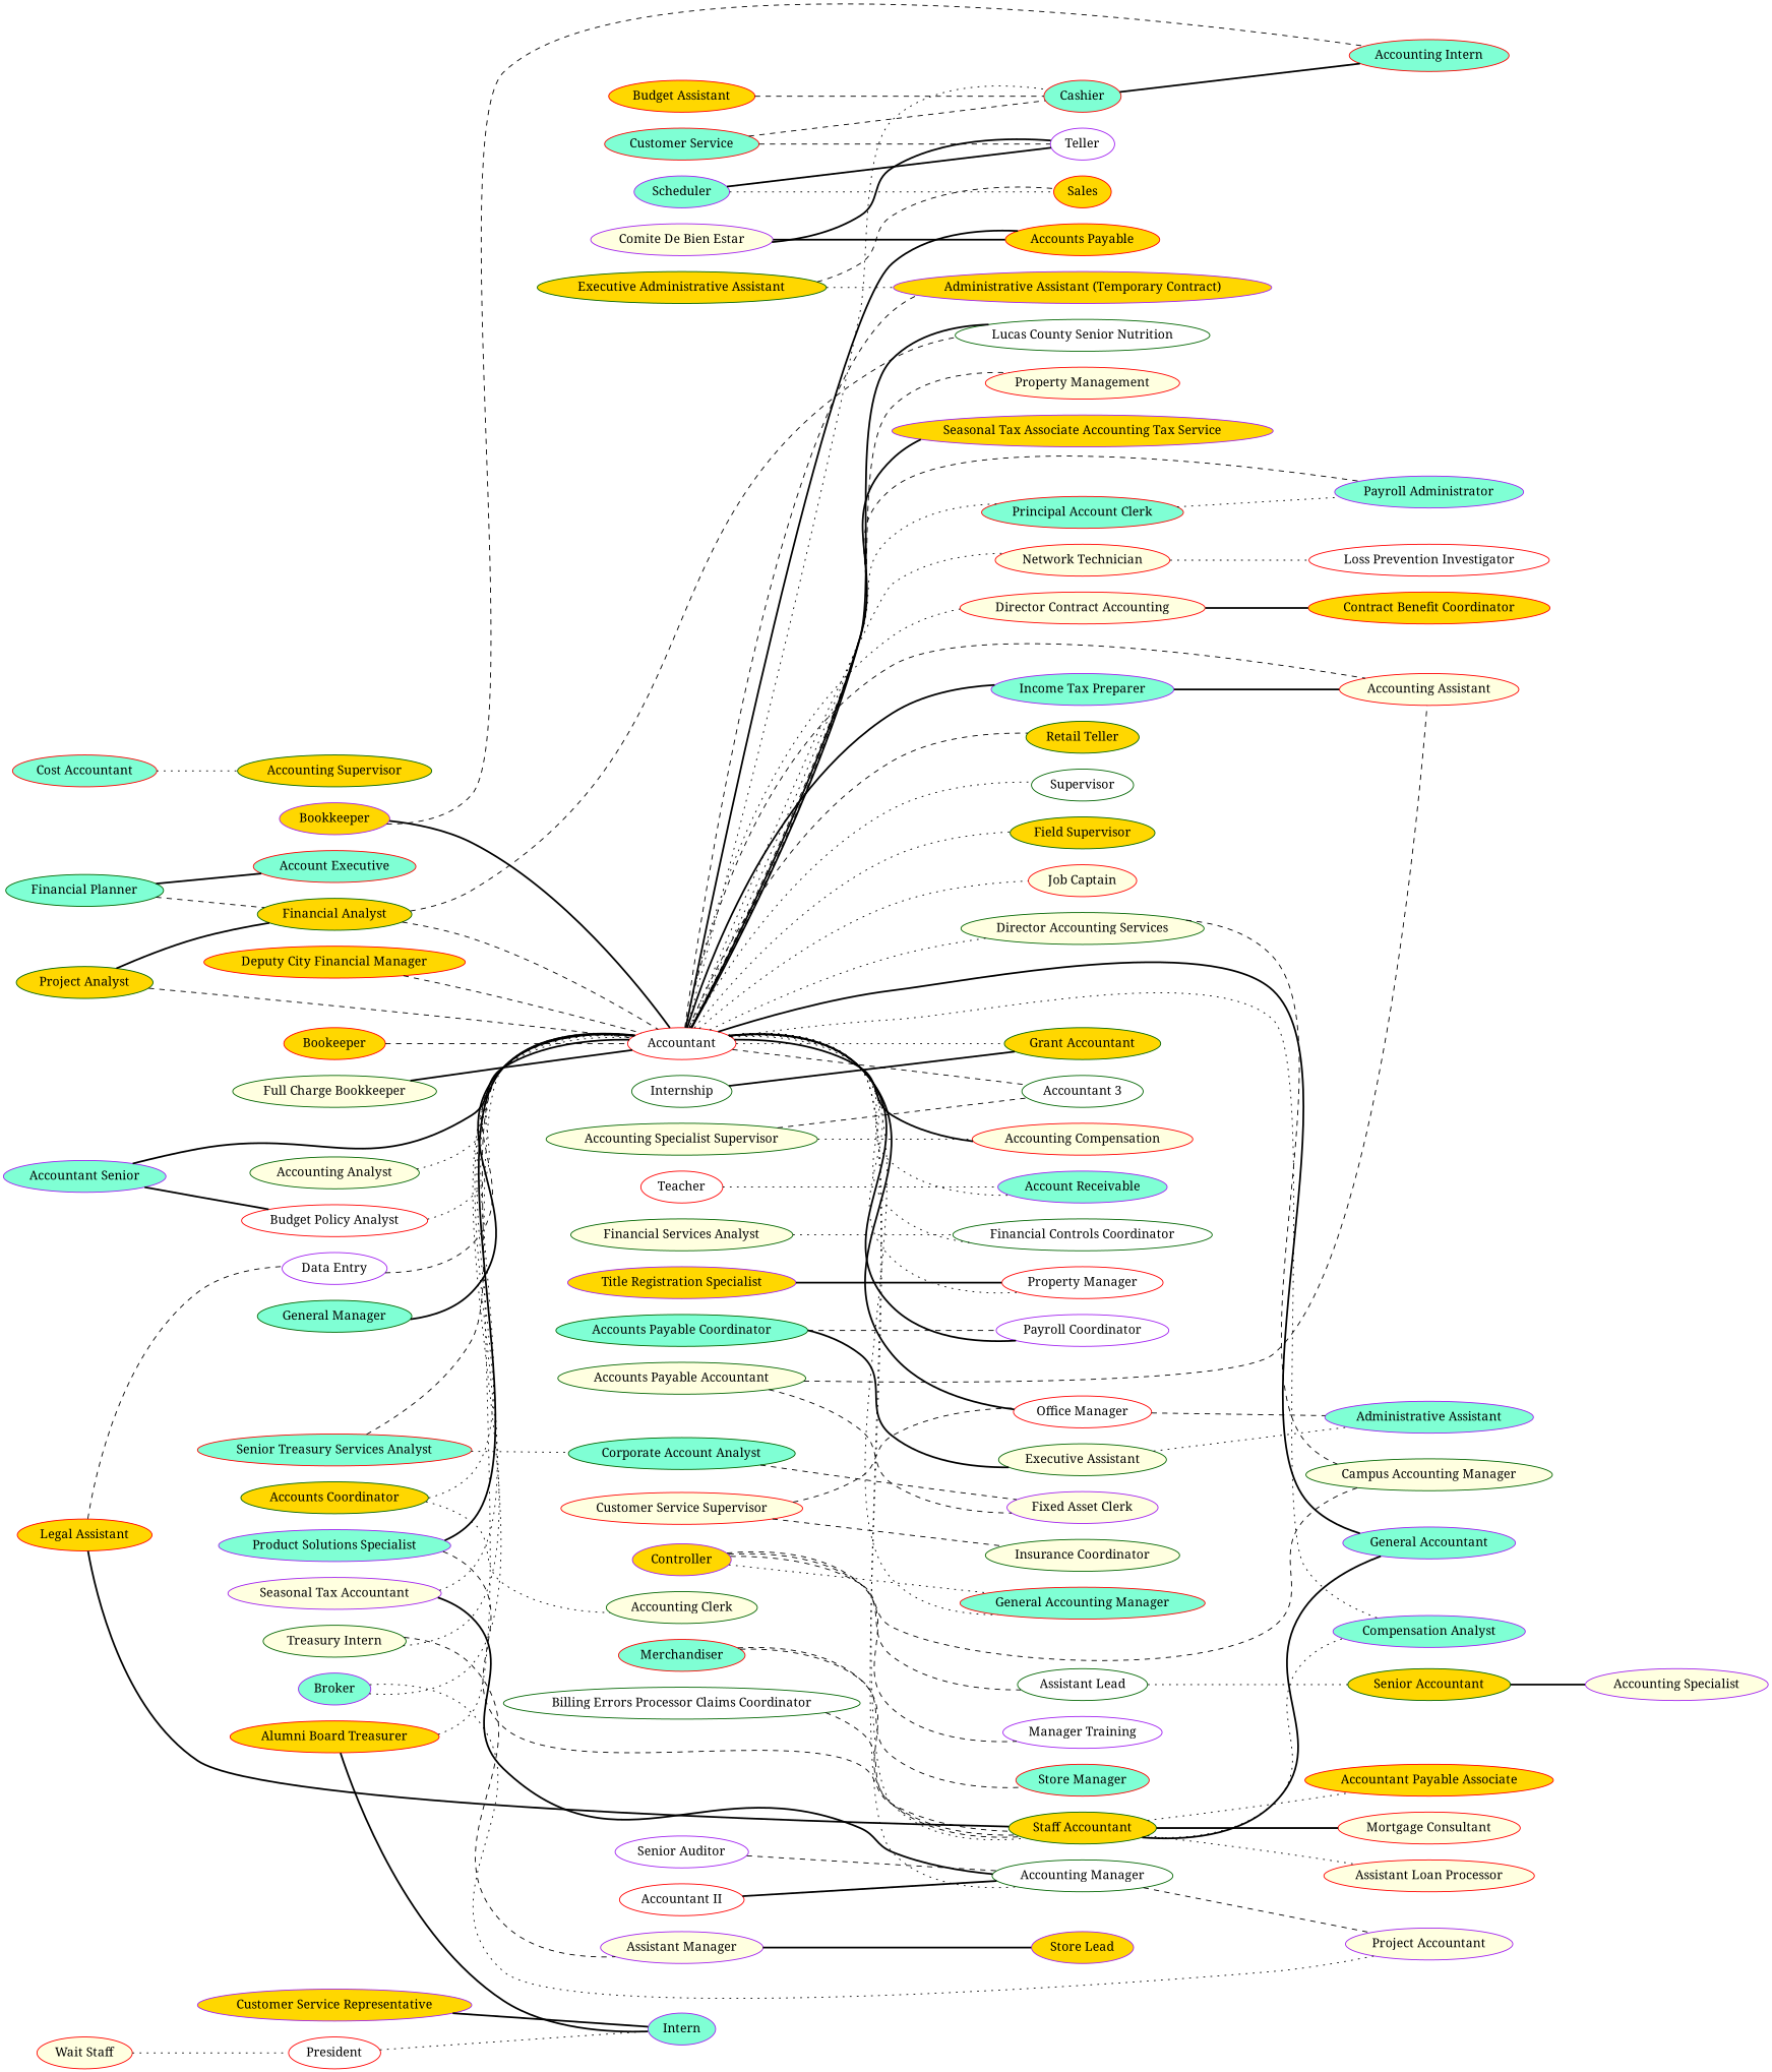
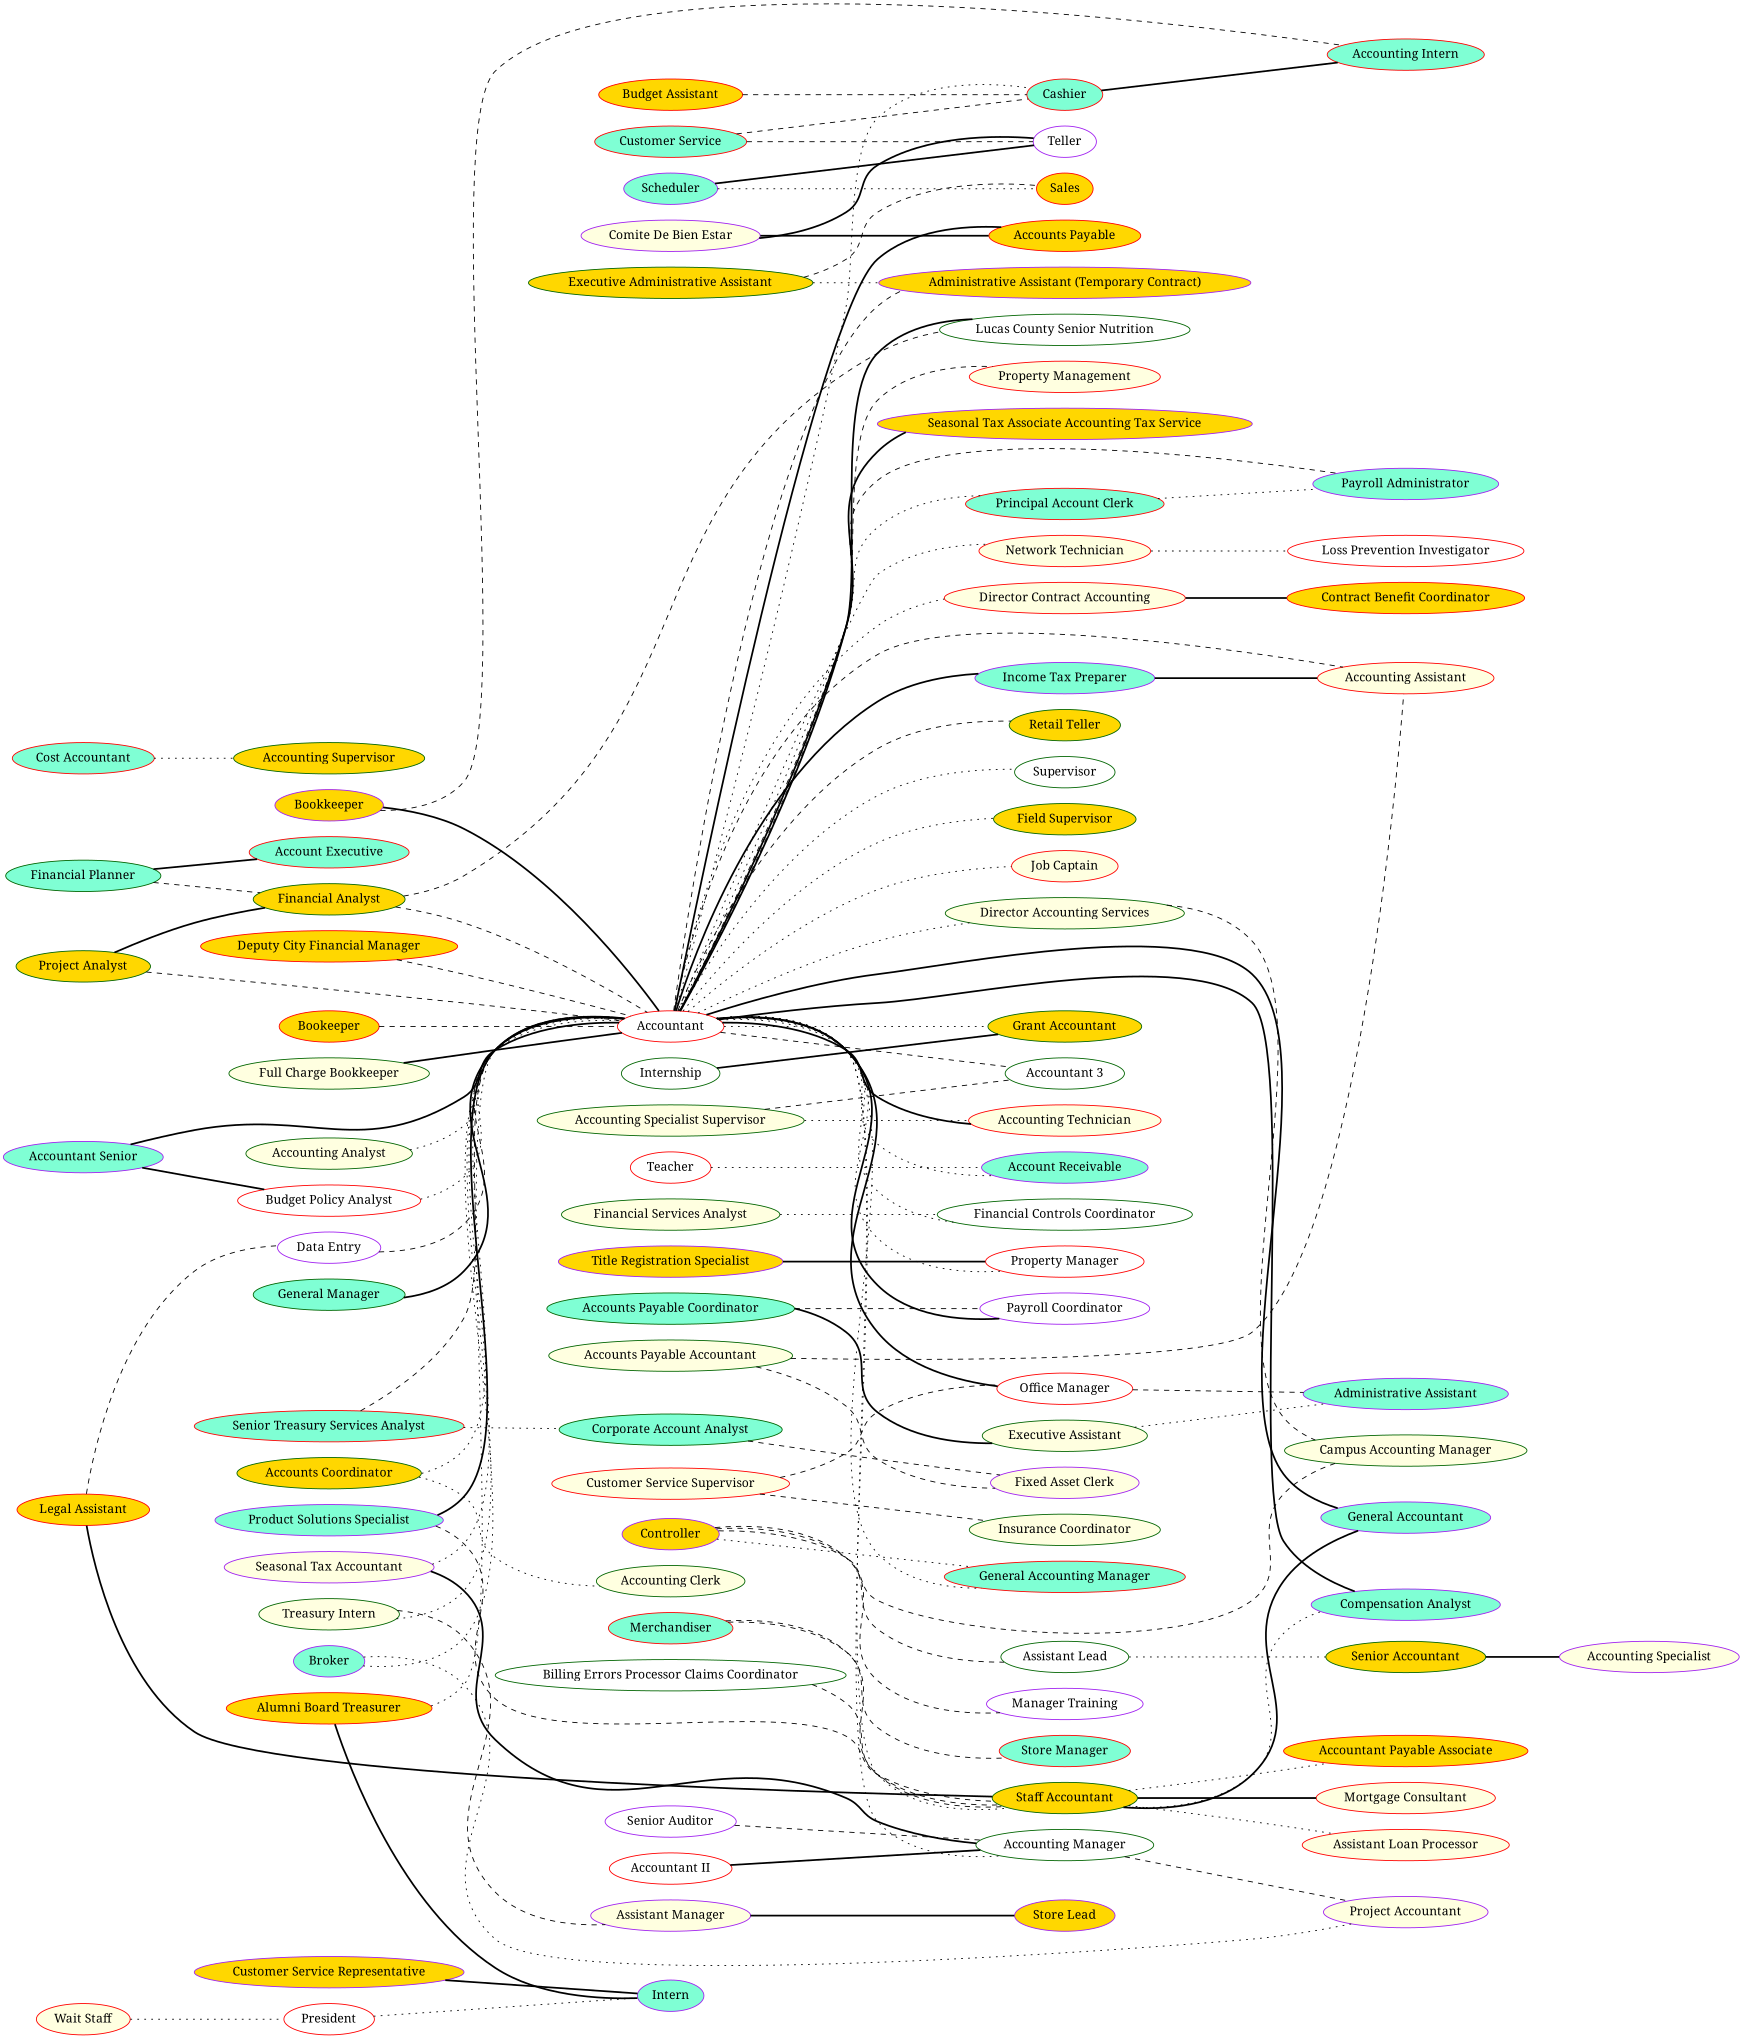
  strict graph {
    fontname="Noto Serif"
    rankdir=LR
    node [color=red fillcolor=lightyellow fontname="Noto Serif" style=filled]
    edge [fontname="Noto Serif" style=dotted weight=1]
    "Financial Planner" [color=darkgreen fillcolor=aquamarine]
    "Financial Analyst" [color=darkgreen fillcolor=gold]
    "Account Executive" [fillcolor=aquamarine]
    Accountant [fillcolor=white]
    "Lucas County Senior Nutrition" [color=darkgreen fillcolor=white]
    "Administrative Assistant (Temporary Contract)" [color=purple fillcolor=gold]
    "Staff Accountant" [color=darkgreen fillcolor=gold]
    "Grant Accountant" [color=darkgreen fillcolor=gold]
    "Accountant 3" [color=darkgreen fillcolor=white]
-   "Accounting Technician" [label="Accounting Compensation"]
+   "Accounting Technician"
    "Payroll Coordinator" [color=purple fillcolor=white]
    "Accounting Manager" [color=darkgreen fillcolor=white]
    "Account Receivable" [color=purple fillcolor=aquamarine]
    "Office Manager" [fillcolor=white]
    "Director Accounting Services" [color=darkgreen]
    "Principal Account Clerk" [fillcolor=aquamarine]
    "Income Tax Preparer" [color=purple fillcolor=aquamarine]
    "General Accountant" [color=purple fillcolor=aquamarine]
    "General Accounting Manager" [fillcolor=aquamarine]
    "Retail Teller" [color=darkgreen fillcolor=gold]
    "Accounts Payable" [fillcolor=gold]
    Cashier [fillcolor=aquamarine]
    Supervisor [color=darkgreen fillcolor=white]
    "Payroll Administrator" [color=purple fillcolor=aquamarine]
    "Field Supervisor" [color=darkgreen fillcolor=gold]
    "Accounting Assistant"
    "Job Captain"
    "Financial Controls Coordinator" [color=darkgreen fillcolor=white]
    "Compensation Analyst" [color=purple fillcolor=aquamarine]
    "Property Management"
    "Seasonal Tax Associate Accounting Tax Service" [color=purple fillcolor=gold]
    "Property Manager" [fillcolor=white]
    "Network Technician"
    "Director Contract Accounting"
    "Executive Administrative Assistant" [color=darkgreen fillcolor=gold]
    Sales [fillcolor=gold]
    "Senior Treasury Services Analyst" [fillcolor=aquamarine]
    "Corporate Account Analyst" [color=darkgreen fillcolor=aquamarine]
    "Fixed Asset Clerk" [color=purple]
    "Accountant Payable Associate" [fillcolor=gold]
    "Mortgage Consultant"
    "Assistant Loan Processor"
    "Project Accountant" [color=purple]
    "Administrative Assistant" [color=purple fillcolor=aquamarine]
    "Campus Accounting Manager" [color=darkgreen]
    "Budget Assistant" [fillcolor=gold]
    "Accounting Intern" [fillcolor=aquamarine]
    "Loss Prevention Investigator" [fillcolor=white]
    "Contract Benefit Coordinator" [fillcolor=gold]
    "Accountant Senior" [color=purple fillcolor=aquamarine]
    "Budget Policy Analyst" [fillcolor=white]
    "General Manager" [color=darkgreen fillcolor=aquamarine]
    "Billing Errors Processor Claims Coordinator" [color=darkgreen fillcolor=white]
    "Cost Accountant" [fillcolor=aquamarine]
    "Accounting Supervisor" [color=darkgreen fillcolor=gold]
    "Deputy City Financial Manager" [fillcolor=gold]
    Internship [color=darkgreen fillcolor=white]
    Broker [color=purple fillcolor=aquamarine]
    Scheduler [color=purple fillcolor=aquamarine]
    Teller [color=purple fillcolor=white]
    "Accounting Specialist Supervisor" [color=darkgreen]
    "Accounts Coordinator" [color=darkgreen fillcolor=gold]
    "Accounting Clerk" [color=darkgreen]
    "Alumni Board Treasurer" [fillcolor=gold]
    Intern [color=purple fillcolor=aquamarine]
    "Project Analyst" [color=darkgreen fillcolor=gold]
    "Accounts Payable Coordinator" [color=darkgreen fillcolor=aquamarine]
    "Executive Assistant" [color=darkgreen]
    Bookkeeper [color=purple fillcolor=gold]
    "Accountant II" [fillcolor=white]
    "Product Solutions Specialist" [color=purple fillcolor=aquamarine]
    "Treasury Intern" [color=darkgreen]
    "Assistant Manager" [color=purple]
    "Store Lead" [color=purple fillcolor=gold]
    Teacher [fillcolor=white]
    Bookeeper [fillcolor=gold]
    "Full Charge Bookkeeper" [color=darkgreen]
    "Legal Assistant" [fillcolor=gold]
    "Data Entry" [color=purple fillcolor=white]
    "Customer Service Supervisor"
    "Insurance Coordinator" [color=darkgreen]
    "Accounting Analyst" [color=darkgreen]
    "Seasonal Tax Accountant" [color=purple]
    "Title Registration Specialist" [color=purple fillcolor=gold]
    Merchandiser [fillcolor=aquamarine]
    "Store Manager" [fillcolor=aquamarine]
    "Senior Auditor" [color=purple fillcolor=white]
    Controller [color=purple fillcolor=gold]
    n89 [color=darkgreen fillcolor=white label="Assistant Lead"]
    "Manager Training" [color=purple fillcolor=white]
    "Senior Accountant" [color=darkgreen fillcolor=gold]
    "Accounting Specialist" [color=purple]
    "Customer Service Representative" [color=purple fillcolor=gold]
    "Customer Service" [fillcolor=aquamarine]
    "Financial Services Analyst" [color=darkgreen]
    "Wait Staff"
    President [fillcolor=white]
    "Accounts Payable Accountant" [color=darkgreen]
    "Comite De Bien Estar" [color=purple]
    "Financial Planner" -- "Financial Analyst" [style=dashed]
    "Financial Planner" -- "Account Executive" [style=bold]
    "Financial Analyst" -- Accountant [style=dashed weight=2]
    "Financial Analyst" -- "Lucas County Senior Nutrition" [style=dashed]
    Accountant -- "Lucas County Senior Nutrition" [style=bold]
    Accountant -- "Administrative Assistant (Temporary Contract)" [style=dashed]
    Accountant -- "Staff Accountant" [weight=2]
    Accountant -- "Grant Accountant"
    Accountant -- "Accountant 3" [style=dashed]
    Accountant -- "Accounting Technician" [style=bold]
    Accountant -- "Payroll Coordinator" [style=bold]
    Accountant -- "Accounting Manager" [weight=2]
    Accountant -- "Account Receivable"
    Accountant -- "Office Manager" [style=bold weight=2]
    Accountant -- "Director Accounting Services"
    Accountant -- "Principal Account Clerk"
    Accountant -- "Income Tax Preparer" [style=bold]
    Accountant -- "General Accountant" [style=bold]
    Accountant -- "General Accounting Manager"
    Accountant -- "Retail Teller" [style=dashed]
    Accountant -- "Accounts Payable" [style=bold]
    Accountant -- Cashier
    Accountant -- Supervisor
    Accountant -- "Payroll Administrator" [style=dashed]
    Accountant -- "Field Supervisor"
    Accountant -- "Accounting Assistant" [style=dashed]
    Accountant -- "Job Captain"
    Accountant -- "Financial Controls Coordinator"
-   Accountant -- "Compensation Analyst"
+   Accountant -- "Compensation Analyst" [style=bold]
    Accountant -- "Property Management" [style=dashed]
    Accountant -- "Seasonal Tax Associate Accounting Tax Service" [style=bold]
    Accountant -- "Property Manager"
    Accountant -- "Network Technician"
    Accountant -- "Director Contract Accounting" [weight=2]
    "Staff Accountant" -- "General Accountant" [style=bold]
    "Staff Accountant" -- "Compensation Analyst"
    "Staff Accountant" -- "Accountant Payable Associate"
    "Staff Accountant" -- "Mortgage Consultant" [style=bold]
    "Staff Accountant" -- "Assistant Loan Processor"
    "Accounting Manager" -- "Project Accountant" [style=dashed weight=2]
    "Office Manager" -- "Administrative Assistant" [style=dashed]
    "Director Accounting Services" -- "Campus Accounting Manager" [style=dashed]
    "Principal Account Clerk" -- "Payroll Administrator"
    "Income Tax Preparer" -- "Accounting Assistant" [style=bold]
    Cashier -- "Accounting Intern" [style=bold]
    "Network Technician" -- "Loss Prevention Investigator"
    "Director Contract Accounting" -- "Contract Benefit Coordinator" [style=bold weight=2]
    "Executive Administrative Assistant" -- "Administrative Assistant (Temporary Contract)"
    "Executive Administrative Assistant" -- Sales [style=dashed]
    "Senior Treasury Services Analyst" -- Accountant [style=dashed]
    "Senior Treasury Services Analyst" -- "Corporate Account Analyst"
    "Corporate Account Analyst" -- "Fixed Asset Clerk" [style=dashed]
    "Budget Assistant" -- Cashier [style=dashed]
    "Accountant Senior" -- Accountant [style=bold]
    "Accountant Senior" -- "Budget Policy Analyst" [style=bold]
    "Budget Policy Analyst" -- Accountant
    "General Manager" -- Accountant [style=bold]
    "Billing Errors Processor Claims Coordinator" -- "Staff Accountant" [style=dashed]
    "Cost Accountant" -- "Accounting Supervisor"
    "Deputy City Financial Manager" -- Accountant [style=dashed]
    Internship -- "Grant Accountant" [style=bold]
    Broker -- Accountant [weight=2]
    Broker -- "Project Accountant" [weight=2]
    Scheduler -- Sales
    Scheduler -- Teller [style=bold]
    "Accounting Specialist Supervisor" -- "Accountant 3" [style=dashed]
    "Accounting Specialist Supervisor" -- "Accounting Technician"
    "Accounts Coordinator" -- Accountant
    "Accounts Coordinator" -- "Accounting Clerk"
    "Alumni Board Treasurer" -- Accountant
    "Alumni Board Treasurer" -- Intern [style=bold]
    "Project Analyst" -- "Financial Analyst" [style=bold]
    "Project Analyst" -- Accountant [style=dashed]
    "Accounts Payable Coordinator" -- "Payroll Coordinator" [style=dashed]
    "Accounts Payable Coordinator" -- "Executive Assistant" [style=bold]
    "Executive Assistant" -- "Administrative Assistant"
    Bookkeeper -- Accountant [style=bold weight=3]
    Bookkeeper -- "Accounting Intern" [style=dashed weight=2]
    "Accountant II" -- "Accounting Manager" [style=bold weight=2]
    "Product Solutions Specialist" -- Accountant [style=bold]
    "Product Solutions Specialist" -- "Staff Accountant" [style=dashed]
    "Treasury Intern" -- Accountant [weight=2]
    "Treasury Intern" -- "Assistant Manager" [style=dashed weight=2]
    "Assistant Manager" -- "Store Lead" [style=bold weight=2]
    Teacher -- "Account Receivable"
    Bookeeper -- Accountant [style=dashed weight=2]
    "Full Charge Bookkeeper" -- Accountant [style=bold]
    "Legal Assistant" -- "Staff Accountant" [style=bold]
    "Legal Assistant" -- "Data Entry" [style=dashed]
    "Data Entry" -- Accountant [style=dashed]
    "Customer Service Supervisor" -- "Office Manager" [style=dashed]
    "Customer Service Supervisor" -- "Insurance Coordinator" [style=dashed]
    "Accounting Analyst" -- Accountant
    "Seasonal Tax Accountant" -- Accountant [weight=2]
    "Seasonal Tax Accountant" -- "Accounting Manager" [style=bold weight=2]
    "Title Registration Specialist" -- "Property Manager" [style=bold]
    Merchandiser -- "Staff Accountant" [style=dashed]
    Merchandiser -- "Store Manager" [style=dashed]
    "Senior Auditor" -- "Accounting Manager" [style=dashed weight=2]
    Controller -- "General Accounting Manager"
    Controller -- "Campus Accounting Manager" [style=dashed]
    Controller -- n89 [style=dashed weight=2]
    Controller -- "Manager Training" [style=dashed]
    n89 -- "Senior Accountant" [weight=2]
    "Senior Accountant" -- "Accounting Specialist" [style=bold weight=2]
    "Customer Service Representative" -- Intern [style=bold]
    "Customer Service" -- Cashier [style=dashed]
    "Customer Service" -- Teller [style=dashed]
    "Financial Services Analyst" -- "Financial Controls Coordinator"
    "Wait Staff" -- President
    President -- Intern
    "Accounts Payable Accountant" -- "Accounting Assistant" [style=dashed]
    "Accounts Payable Accountant" -- "Fixed Asset Clerk" [style=dashed]
    "Comite De Bien Estar" -- "Accounts Payable" [style=bold]
    "Comite De Bien Estar" -- Teller [style=bold]
  }
